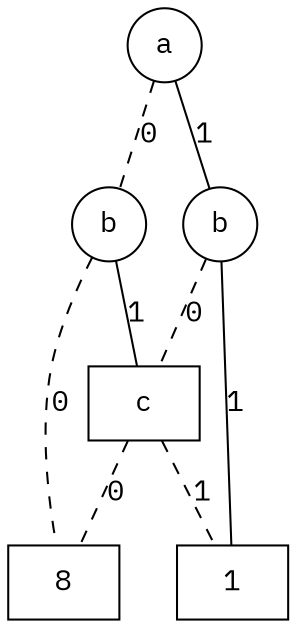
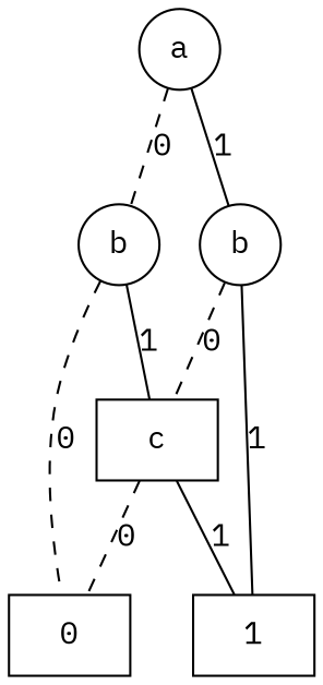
  graph {
    fontname="IBM Plex Mono"
    node [fontname="IBM Plex Mono" shape=box]
    edge [fontname="IBM Plex Mono"]
-   n1 [label=8]
+   n1 [label=0]
    n2 [label=1]
    n3 [label=c]
    n4 [label=b shape=circle]
    n5 [label=b shape=circle]
    n6 [label=a shape=circle]
    n3 -- n1 [label=0 style=dashed]
-   n3 -- n2 [label=1 style=dashed]
+   n3 -- n2 [label=1]
    n4 -- n1 [label=0 style=dashed]
    n4 -- n3 [label=1]
    n5 -- n2 [label=1]
    n5 -- n3 [label=0 style=dashed]
    n6 -- n4 [label=0 style=dashed]
    n6 -- n5 [label=1]
  }
